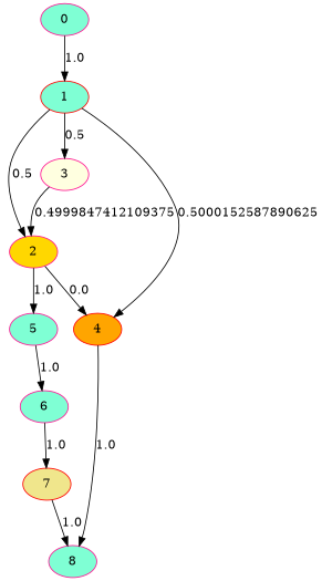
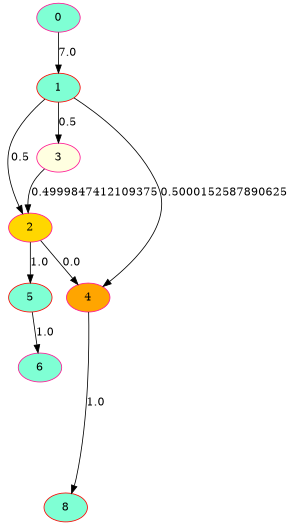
  digraph {
    node [color=deeppink fillcolor=aquamarine style=filled]
    1 [color=red]
    0
    2 [fillcolor=gold]
    3 [fillcolor=lightyellow]
-   4 [color=red fillcolor=orange]
-   5
-   8
+   4 [fillcolor=orange]
+   5 [color=red]
+   8 [color=red]
    6
-   7 [color=red fillcolor=khaki]
    1 -> 2 [label=0.5]
    1 -> 3 [label=0.5]
    1 -> 4 [label=0.5000152587890625]
-   0 -> 1 [label=1.0]
+   0 -> 1 [label=7.0]
    2 -> 4 [label=0.0]
    2 -> 5 [label=1.0]
    3 -> 2 [label=0.4999847412109375]
    4 -> 8 [label=1.0]
    5 -> 6 [label=1.0]
-   6 -> 7 [label=1.0]
-   7 -> 8 [label=1.0]
  }
